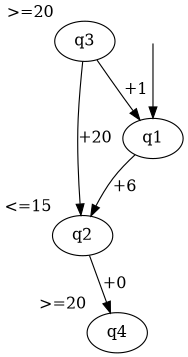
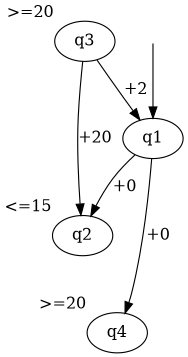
  digraph {
    q2 [xlabel="<=15"]
    q3 [xlabel=">=20"]
    q1
    q4 [xlabel=">=20"]
    q0 [shape=point style=invis]
    q3 -> q2 [label="+20"]
-   q3 -> q1 [label="+1"]
-   q1 -> q2 [label="+6"]
-   q2 -> q4 [label="+0"]
+   q3 -> q1 [label="+2"]
+   q1 -> q2 [label="+0"]
+   q1 -> q4 [label="+0"]
    q0 -> q1
  }
